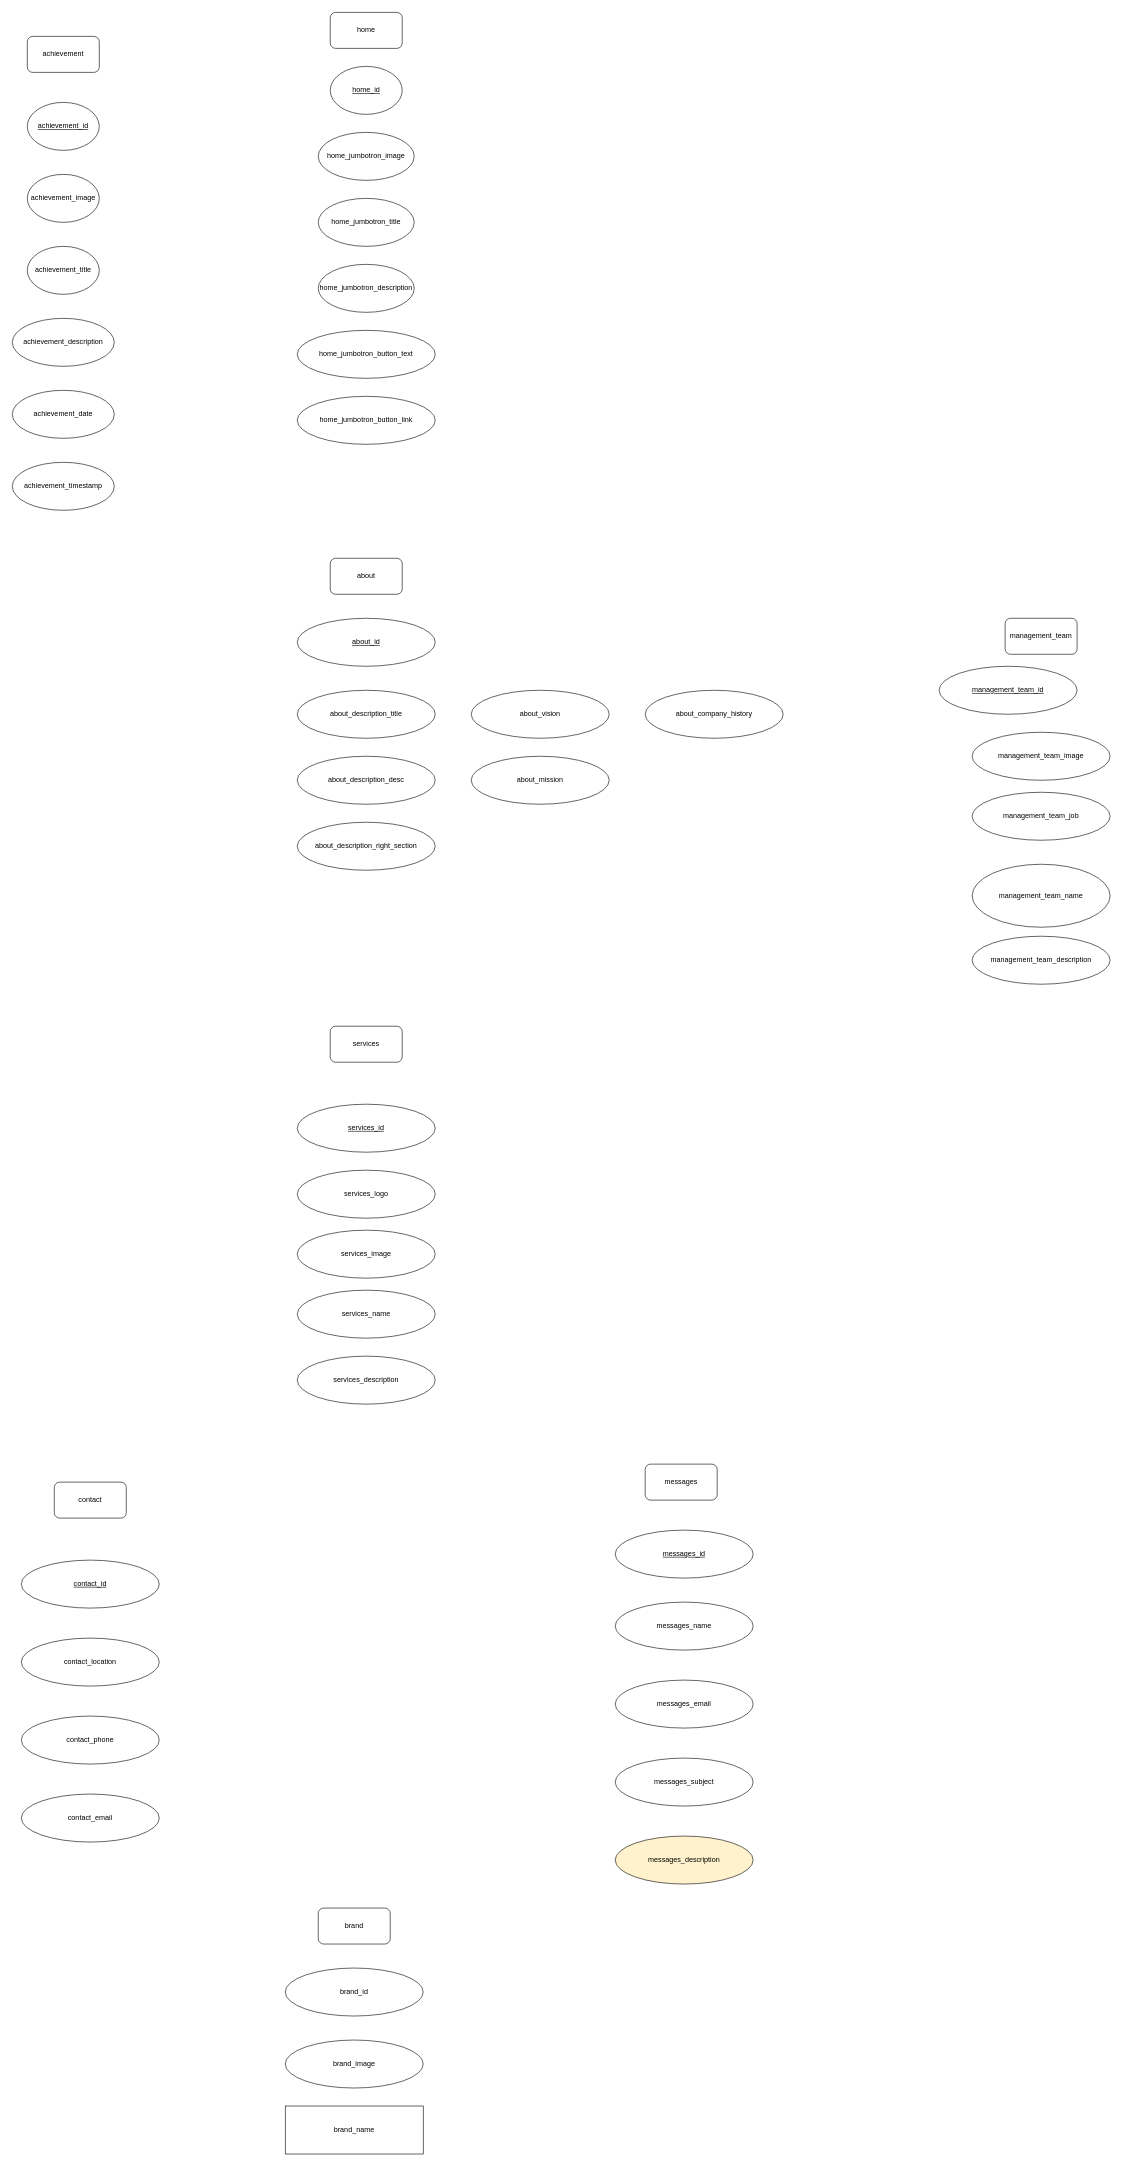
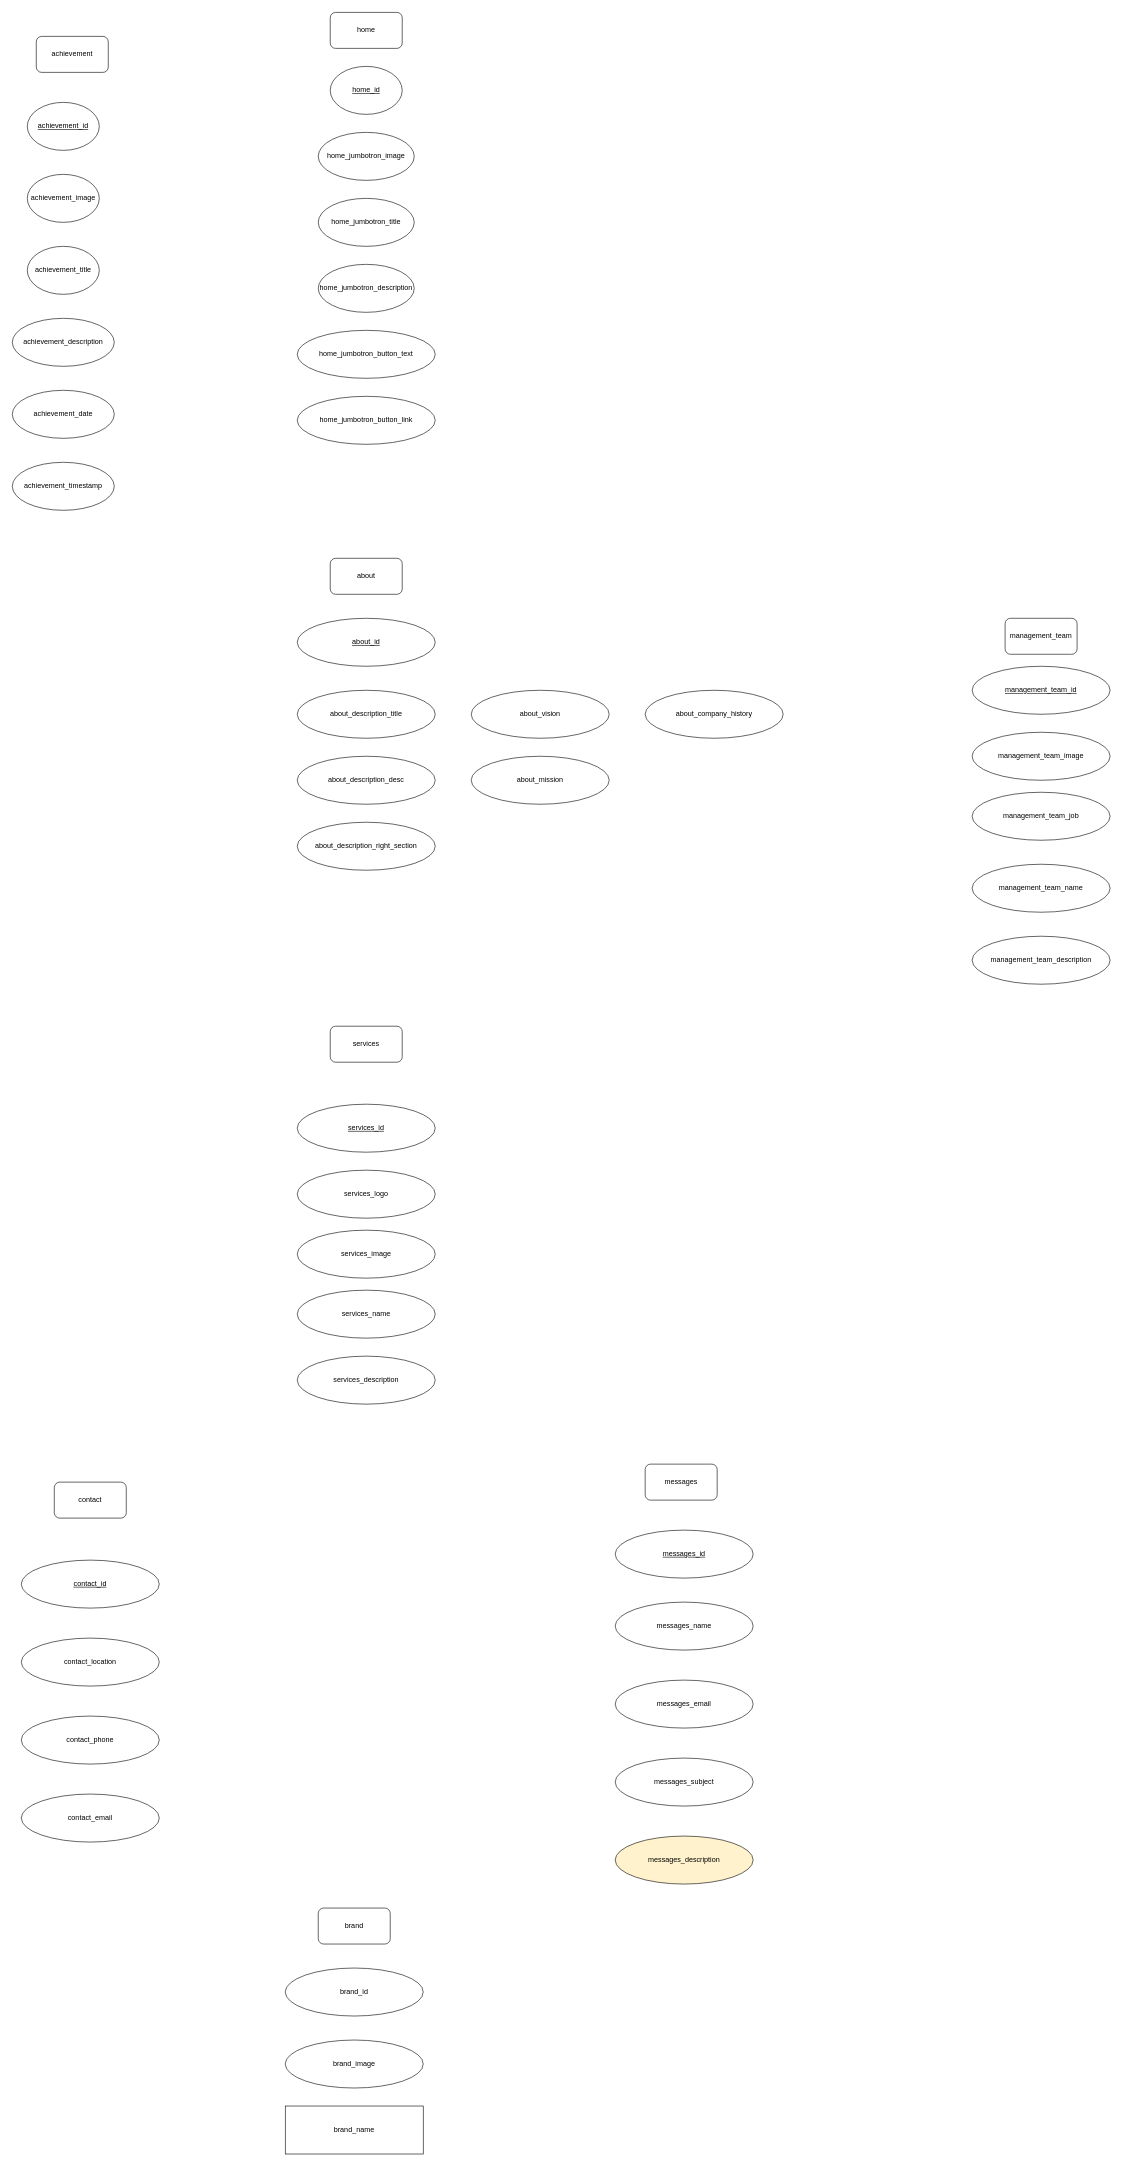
  <mxCell id="0" />
  <mxCell id="1" parent="0" />
  <mxCell id="2" value="home" style="rounded=1;whiteSpace=wrap;html=1;" parent="1" vertex="1"><mxGeometry x="550" y="20" width="120" height="60" as="geometry" /></mxCell>
  <mxCell id="3" value="&lt;u&gt;home_id&lt;/u&gt;" style="ellipse;whiteSpace=wrap;html=1;" parent="1" vertex="1"><mxGeometry x="550" y="110" width="120" height="80" as="geometry" /></mxCell>
  <mxCell id="4" value="home_jumbotron_image" style="ellipse;whiteSpace=wrap;html=1;" parent="1" vertex="1"><mxGeometry x="530" y="220" width="160" height="80" as="geometry" /></mxCell>
  <mxCell id="5" value="home_jumbotron_title" style="ellipse;whiteSpace=wrap;html=1;" parent="1" vertex="1"><mxGeometry x="530" y="330" width="160" height="80" as="geometry" /></mxCell>
  <mxCell id="6" value="home_jumbotron_description" style="ellipse;whiteSpace=wrap;html=1;" parent="1" vertex="1"><mxGeometry x="530" y="440" width="160" height="80" as="geometry" /></mxCell>
  <mxCell id="7" value="home_jumbotron_button_link" style="ellipse;whiteSpace=wrap;html=1;" parent="1" vertex="1"><mxGeometry x="495" y="660" width="230" height="80" as="geometry" /></mxCell>
  <mxCell id="8" value="home_jumbotron_button_text" style="ellipse;whiteSpace=wrap;html=1;" parent="1" vertex="1"><mxGeometry x="495" y="550" width="230" height="80" as="geometry" /></mxCell>
  <mxCell id="9" value="brand_image" style="ellipse;whiteSpace=wrap;html=1;" parent="1" vertex="1"><mxGeometry x="475" y="3400" width="230" height="80" as="geometry" /></mxCell>
  <mxCell id="10" value="brand_name" style="whiteSpace=wrap;html=1;rounded=0;" parent="1" vertex="1"><mxGeometry x="475" y="3510" width="230" height="80" as="geometry" /></mxCell>
- <mxCell id="11" value="achievement" style="rounded=1;whiteSpace=wrap;html=1;" parent="1" vertex="1"><mxGeometry x="45" y="60" width="120" height="60" as="geometry" /></mxCell>
+ <mxCell id="11" value="achievement" style="rounded=1;whiteSpace=wrap;html=1;" parent="1" vertex="1"><mxGeometry x="60" y="60" width="120" height="60" as="geometry" /></mxCell>
  <mxCell id="12" value="&lt;u&gt;achievement_id&lt;/u&gt;" style="ellipse;whiteSpace=wrap;html=1;" parent="1" vertex="1"><mxGeometry x="45" y="170" width="120" height="80" as="geometry" /></mxCell>
  <mxCell id="13" value="&lt;span&gt;achievement_title&lt;/span&gt;" style="ellipse;whiteSpace=wrap;html=1;fontStyle=0" parent="1" vertex="1"><mxGeometry x="45" y="410" width="120" height="80" as="geometry" /></mxCell>
  <mxCell id="14" value="&lt;span&gt;achievement_description&lt;/span&gt;" style="ellipse;whiteSpace=wrap;html=1;fontStyle=0" parent="1" vertex="1"><mxGeometry x="20" y="530" width="170" height="80" as="geometry" /></mxCell>
  <mxCell id="15" value="brand" style="rounded=1;whiteSpace=wrap;html=1;" parent="1" vertex="1"><mxGeometry x="530" y="3180" width="120" height="60" as="geometry" /></mxCell>
  <mxCell id="16" value="brand_id" style="ellipse;whiteSpace=wrap;html=1;" parent="1" vertex="1"><mxGeometry x="475" y="3280" width="230" height="80" as="geometry" /></mxCell>
  <mxCell id="17" value="about" style="rounded=1;whiteSpace=wrap;html=1;" parent="1" vertex="1"><mxGeometry x="550" y="930" width="120" height="60" as="geometry" /></mxCell>
  <mxCell id="18" value="about_id" style="ellipse;whiteSpace=wrap;html=1;fontStyle=4" parent="1" vertex="1"><mxGeometry x="495" y="1030" width="230" height="80" as="geometry" /></mxCell>
  <mxCell id="19" value="about_description_title" style="ellipse;whiteSpace=wrap;html=1;" parent="1" vertex="1"><mxGeometry x="495" y="1150" width="230" height="80" as="geometry" /></mxCell>
  <mxCell id="20" value="about_description_desc" style="ellipse;whiteSpace=wrap;html=1;" parent="1" vertex="1"><mxGeometry x="495" y="1260" width="230" height="80" as="geometry" /></mxCell>
  <mxCell id="21" value="about_description_right_section" style="ellipse;whiteSpace=wrap;html=1;" parent="1" vertex="1"><mxGeometry x="495" y="1370" width="230" height="80" as="geometry" /></mxCell>
  <mxCell id="22" value="about_company_history" style="ellipse;whiteSpace=wrap;html=1;" parent="1" vertex="1"><mxGeometry x="1075" y="1150" width="230" height="80" as="geometry" /></mxCell>
  <mxCell id="23" value="management_team_job" style="ellipse;whiteSpace=wrap;html=1;" parent="1" vertex="1"><mxGeometry x="1620" y="1320" width="230" height="80" as="geometry" /></mxCell>
- <mxCell id="24" value="management_team_name" style="ellipse;whiteSpace=wrap;html=1;" parent="1" vertex="1"><mxGeometry x="1620" y="1440" width="230" height="105" as="geometry" /></mxCell>
+ <mxCell id="24" value="management_team_name" style="ellipse;whiteSpace=wrap;html=1;" parent="1" vertex="1"><mxGeometry x="1620" y="1440" width="230" height="80" as="geometry" /></mxCell>
  <mxCell id="25" value="management_team_image" style="ellipse;whiteSpace=wrap;html=1;" parent="1" vertex="1"><mxGeometry x="1620" y="1220" width="230" height="80" as="geometry" /></mxCell>
  <mxCell id="26" value="management_team_description" style="ellipse;whiteSpace=wrap;html=1;" parent="1" vertex="1"><mxGeometry x="1620" y="1560" width="230" height="80" as="geometry" /></mxCell>
  <mxCell id="27" value="about_vision" style="ellipse;whiteSpace=wrap;html=1;" parent="1" vertex="1"><mxGeometry x="785" y="1150" width="230" height="80" as="geometry" /></mxCell>
  <mxCell id="28" value="about_mission" style="ellipse;whiteSpace=wrap;html=1;" parent="1" vertex="1"><mxGeometry x="785" y="1260" width="230" height="80" as="geometry" /></mxCell>
  <mxCell id="29" value="services" style="rounded=1;whiteSpace=wrap;html=1;" parent="1" vertex="1"><mxGeometry x="550" y="1710" width="120" height="60" as="geometry" /></mxCell>
  <mxCell id="30" value="services_id" style="ellipse;whiteSpace=wrap;html=1;fontStyle=4" parent="1" vertex="1"><mxGeometry x="495" y="1840" width="230" height="80" as="geometry" /></mxCell>
  <mxCell id="31" value="services_name" style="ellipse;whiteSpace=wrap;html=1;" parent="1" vertex="1"><mxGeometry x="495" y="2150" width="230" height="80" as="geometry" /></mxCell>
  <mxCell id="32" value="services_description" style="ellipse;whiteSpace=wrap;html=1;" parent="1" vertex="1"><mxGeometry x="495" y="2260" width="230" height="80" as="geometry" /></mxCell>
  <mxCell id="33" value="contact" style="rounded=1;whiteSpace=wrap;html=1;" parent="1" vertex="1"><mxGeometry x="90" y="2470" width="120" height="60" as="geometry" /></mxCell>
  <mxCell id="34" value="contact_id" style="ellipse;whiteSpace=wrap;html=1;fontStyle=4" parent="1" vertex="1"><mxGeometry x="35" y="2600" width="230" height="80" as="geometry" /></mxCell>
  <mxCell id="35" value="contact_phone" style="ellipse;whiteSpace=wrap;html=1;" parent="1" vertex="1"><mxGeometry x="35" y="2860" width="230" height="80" as="geometry" /></mxCell>
  <mxCell id="36" value="contact_email" style="ellipse;whiteSpace=wrap;html=1;" parent="1" vertex="1"><mxGeometry x="35" y="2990" width="230" height="80" as="geometry" /></mxCell>
  <mxCell id="37" value="contact_location" style="ellipse;whiteSpace=wrap;html=1;" parent="1" vertex="1"><mxGeometry x="35" y="2730" width="230" height="80" as="geometry" /></mxCell>
  <mxCell id="38" value="messages" style="rounded=1;whiteSpace=wrap;html=1;" parent="1" vertex="1"><mxGeometry x="1075" y="2440" width="120" height="60" as="geometry" /></mxCell>
  <mxCell id="39" value="messages_id" style="ellipse;whiteSpace=wrap;html=1;fontStyle=4" parent="1" vertex="1"><mxGeometry x="1025" y="2550" width="230" height="80" as="geometry" /></mxCell>
  <mxCell id="40" value="messages_name" style="ellipse;whiteSpace=wrap;html=1;" parent="1" vertex="1"><mxGeometry x="1025" y="2670" width="230" height="80" as="geometry" /></mxCell>
  <mxCell id="41" value="messages_email" style="ellipse;whiteSpace=wrap;html=1;" parent="1" vertex="1"><mxGeometry x="1025" y="2800" width="230" height="80" as="geometry" /></mxCell>
  <mxCell id="42" value="messages_subject" style="ellipse;whiteSpace=wrap;html=1;" parent="1" vertex="1"><mxGeometry x="1025" y="2930" width="230" height="80" as="geometry" /></mxCell>
  <mxCell id="43" value="messages_description" style="ellipse;whiteSpace=wrap;html=1;fillColor=#fff2cc;" parent="1" vertex="1"><mxGeometry x="1025" y="3060" width="230" height="80" as="geometry" /></mxCell>
  <mxCell id="44" value="services_image" style="ellipse;whiteSpace=wrap;html=1;" parent="1" vertex="1"><mxGeometry x="495" y="2050" width="230" height="80" as="geometry" /></mxCell>
  <mxCell id="45" value="services_logo" style="ellipse;whiteSpace=wrap;html=1;" parent="1" vertex="1"><mxGeometry x="495" y="1950" width="230" height="80" as="geometry" /></mxCell>
  <mxCell id="46" value="management_team" style="rounded=1;whiteSpace=wrap;html=1;" parent="1" vertex="1"><mxGeometry x="1675" y="1030" width="120" height="60" as="geometry" /></mxCell>
- <mxCell id="47" value="management_team_id" style="ellipse;whiteSpace=wrap;html=1;fontStyle=4" parent="1" vertex="1"><mxGeometry x="1565" y="1110" width="230" height="80" as="geometry" /></mxCell>
+ <mxCell id="47" value="management_team_id" style="ellipse;whiteSpace=wrap;html=1;fontStyle=4" parent="1" vertex="1"><mxGeometry x="1620" y="1110" width="230" height="80" as="geometry" /></mxCell>
  <mxCell id="48" value="&lt;span&gt;achievement_image&lt;/span&gt;" style="ellipse;whiteSpace=wrap;html=1;fontStyle=0" parent="1" vertex="1"><mxGeometry x="45" y="290" width="120" height="80" as="geometry" /></mxCell>
  <mxCell id="49" value="&lt;span&gt;achievement_date&lt;/span&gt;" style="ellipse;whiteSpace=wrap;html=1;fontStyle=0" parent="1" vertex="1"><mxGeometry x="20" y="650" width="170" height="80" as="geometry" /></mxCell>
  <mxCell id="50" value="&lt;span&gt;achievement_timestamp&lt;/span&gt;" style="ellipse;whiteSpace=wrap;html=1;fontStyle=0" vertex="1" parent="1"><mxGeometry x="20" y="770" width="170" height="80" as="geometry" /></mxCell>
